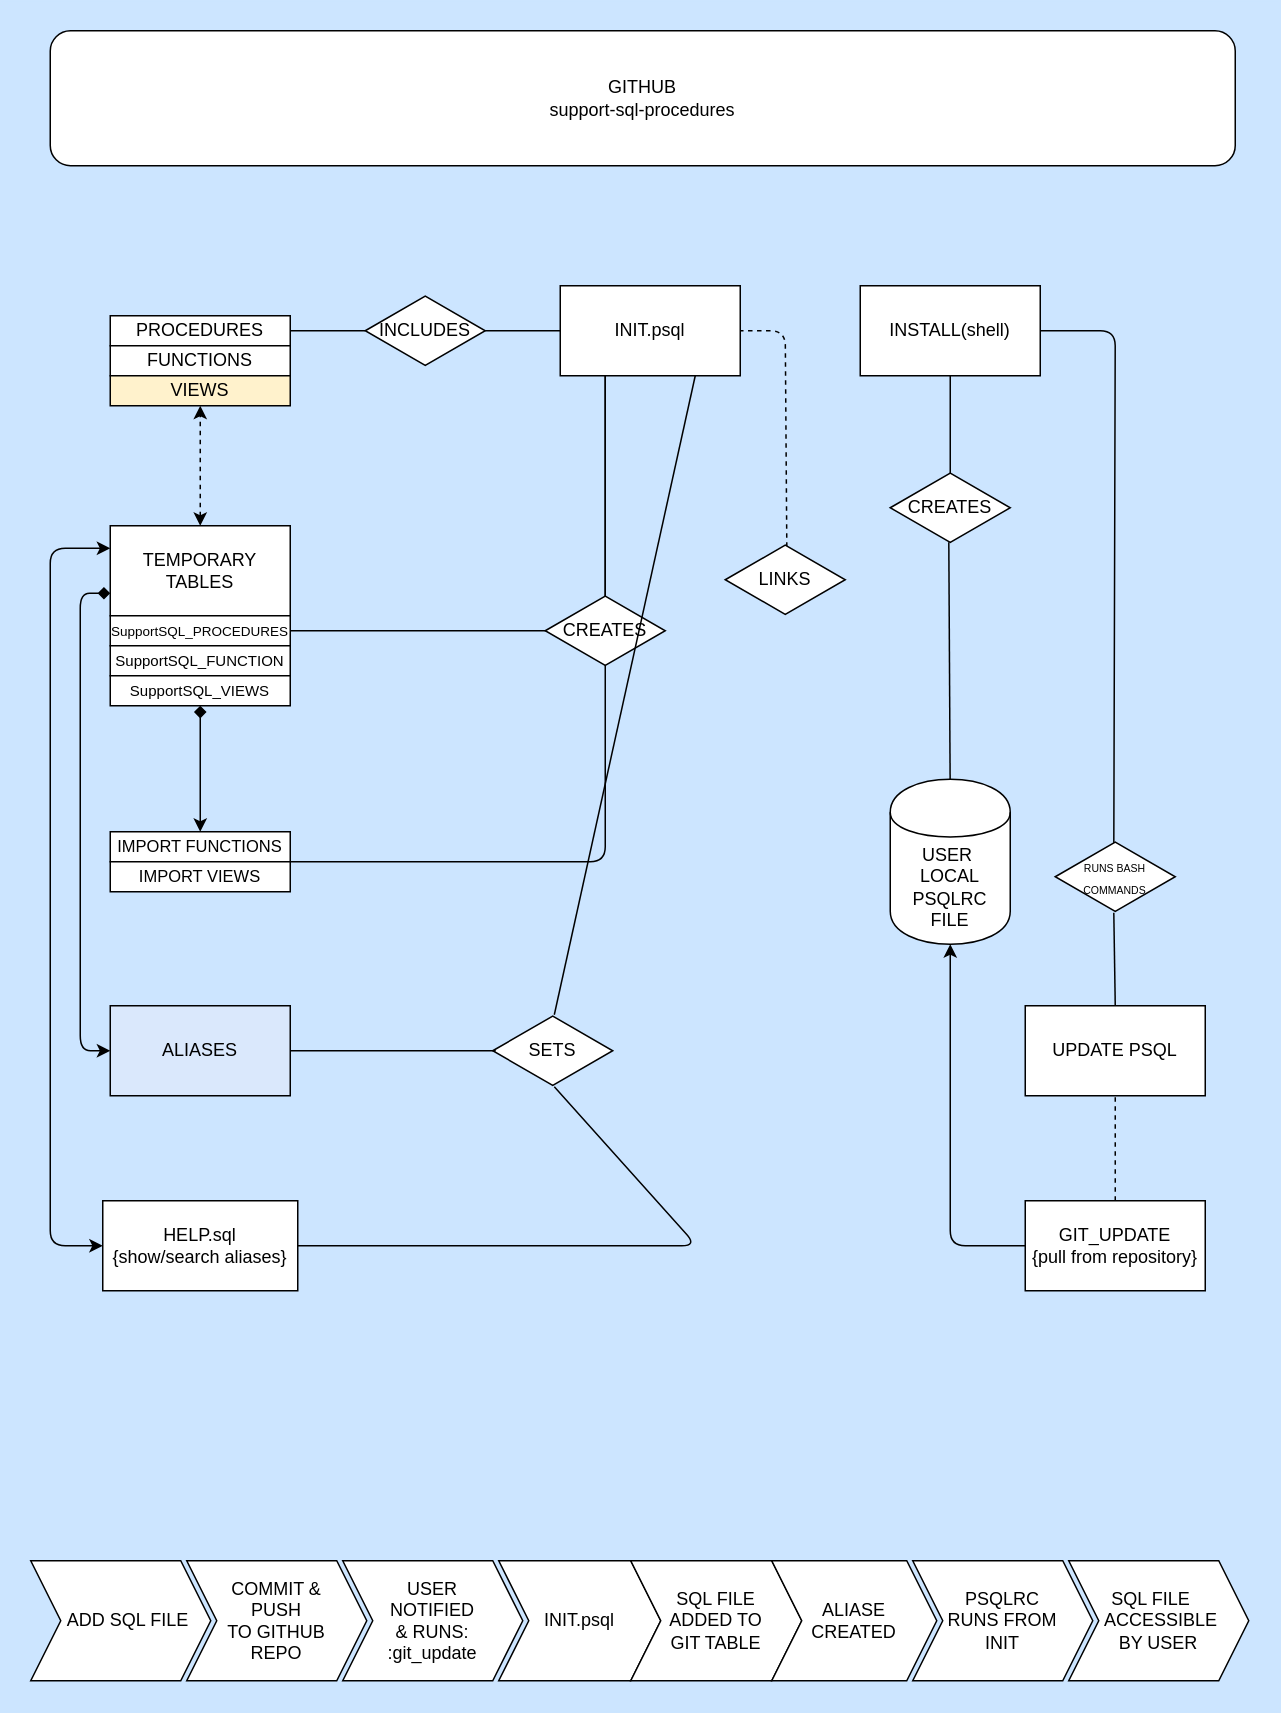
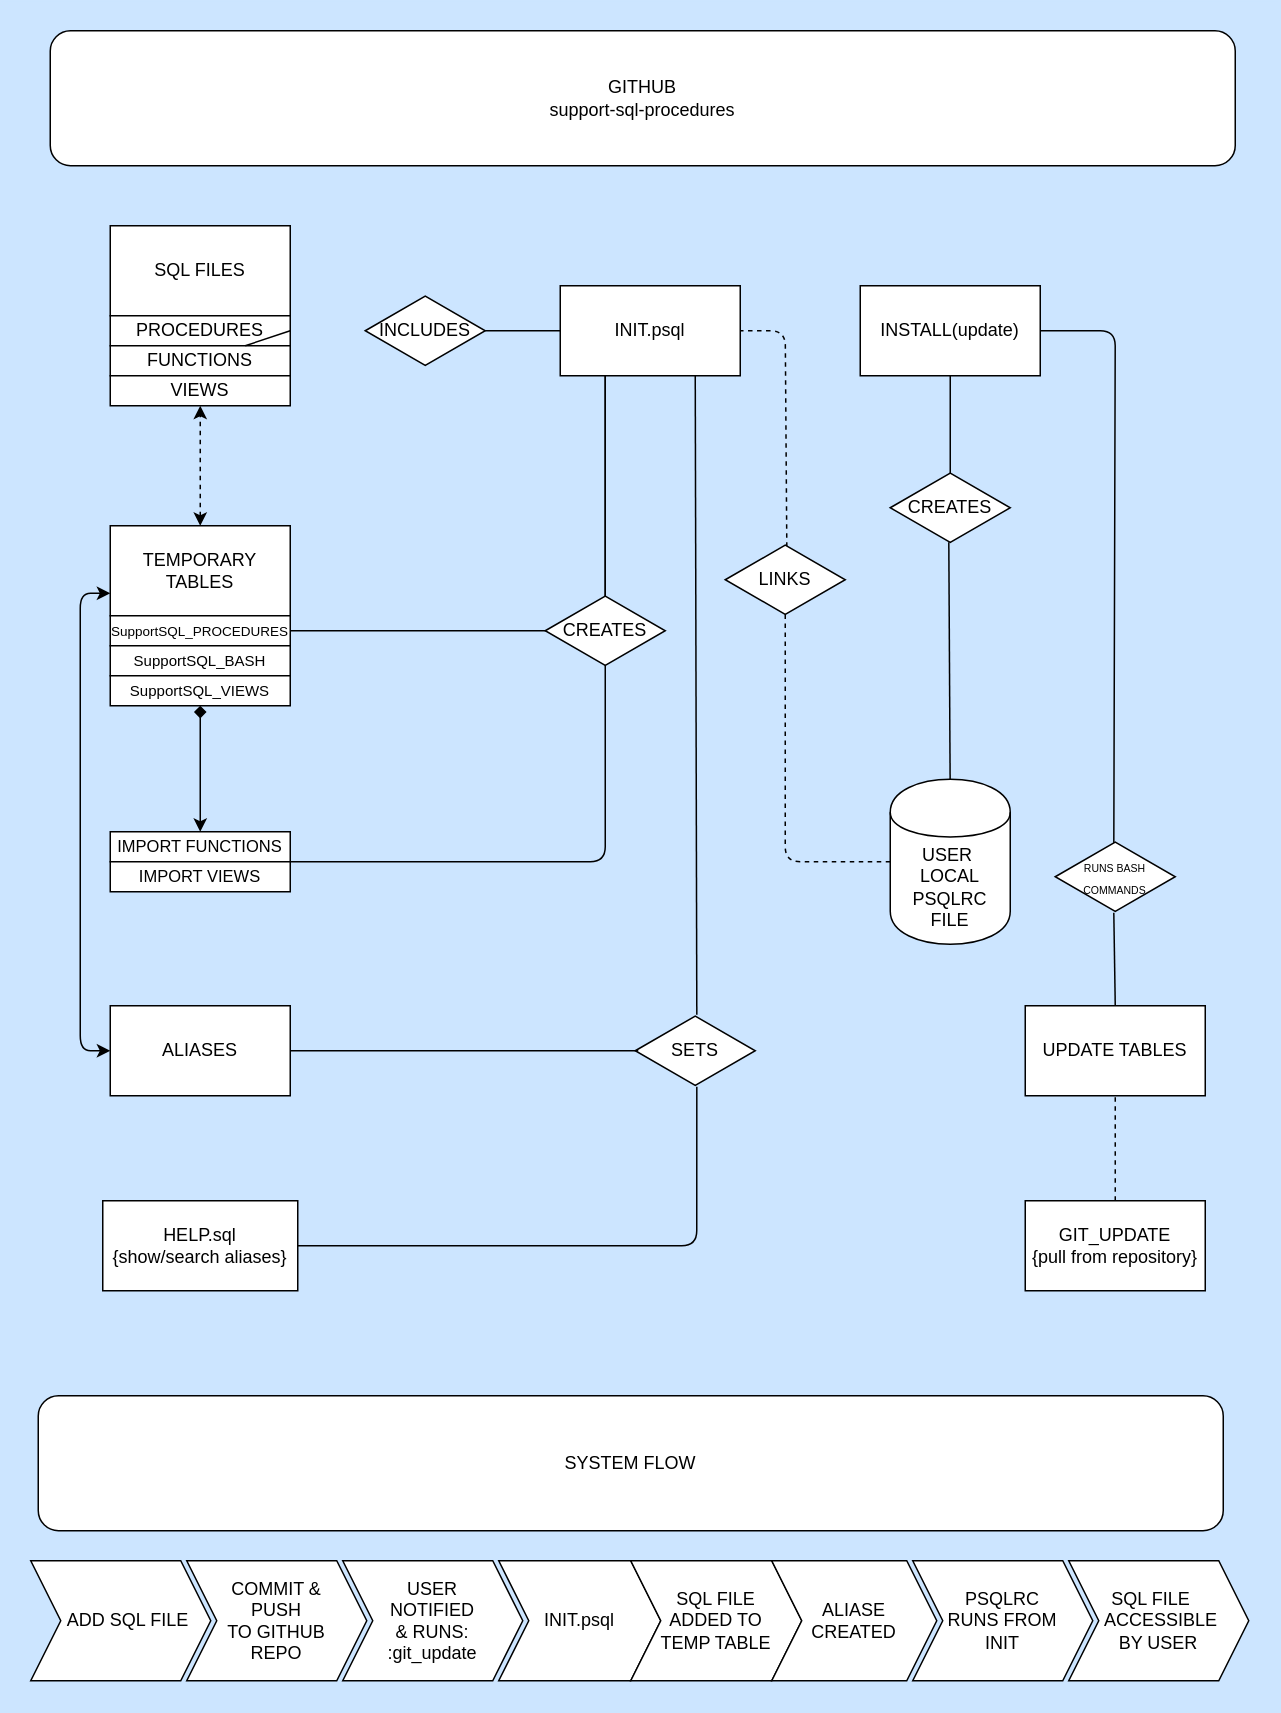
  <mxCell id="0" />
  <mxCell id="1" parent="0" />
  <mxCell id="2" value="GITHUB&lt;br&gt;support-sql-procedures&lt;br&gt;" style="rounded=1;whiteSpace=wrap;html=1;" vertex="1" parent="1"><mxGeometry x="33" y="20" width="790" height="90" as="geometry" /></mxCell>
  <mxCell id="3" value="INIT.psql&lt;br&gt;" style="rounded=0;whiteSpace=wrap;html=1;" vertex="1" parent="1"><mxGeometry x="373" y="190" width="120" height="60" as="geometry" /></mxCell>
- <mxCell id="4" value="INSTALL(shell)&lt;br&gt;" style="rounded=0;whiteSpace=wrap;html=1;" vertex="1" parent="1"><mxGeometry x="573" y="190" width="120" height="60" as="geometry" /></mxCell>
- <mxCell id="5" value="UPDATE PSQL&lt;br&gt;" style="rounded=0;whiteSpace=wrap;html=1;" vertex="1" parent="1"><mxGeometry x="683" y="670" width="120" height="60" as="geometry" /></mxCell>
+ <mxCell id="4" value="INSTALL(update)&lt;br&gt;" style="rounded=0;whiteSpace=wrap;html=1;" vertex="1" parent="1"><mxGeometry x="573" y="190" width="120" height="60" as="geometry" /></mxCell>
+ <mxCell id="5" value="UPDATE TABLES&lt;br&gt;" style="rounded=0;whiteSpace=wrap;html=1;" vertex="1" parent="1"><mxGeometry x="683" y="670" width="120" height="60" as="geometry" /></mxCell>
  <mxCell id="6" value="" style="endArrow=none;html=1;entryX=0.5;entryY=1;entryDx=0;entryDy=0;exitX=0.5;exitY=0.021;exitDx=0;exitDy=0;exitPerimeter=0;" edge="1" parent="1" source="32" target="4"><mxGeometry width="50" height="50" relative="1" as="geometry"><mxPoint x="643" y="336" as="sourcePoint" /><mxPoint x="83" y="880" as="targetPoint" /></mxGeometry></mxCell>
  <mxCell id="7" value="" style="endArrow=none;html=1;entryX=0.488;entryY=0.063;entryDx=0;entryDy=0;exitX=1;exitY=0.5;exitDx=0;exitDy=0;entryPerimeter=0;" edge="1" parent="1" source="4" target="45"><mxGeometry width="50" height="50" relative="1" as="geometry"><mxPoint x="463" y="730" as="sourcePoint" /><mxPoint x="743" y="288" as="targetPoint" /><Array as="points"><mxPoint x="743" y="220" /></Array></mxGeometry></mxCell>
  <mxCell id="8" value="" style="endArrow=none;html=1;exitX=0.5;exitY=0;exitDx=0;exitDy=0;entryX=0.488;entryY=1;entryDx=0;entryDy=0;entryPerimeter=0;" edge="1" parent="1" source="5" target="45"><mxGeometry width="50" height="50" relative="1" as="geometry"><mxPoint x="33" y="930" as="sourcePoint" /><mxPoint x="744" y="380" as="targetPoint" /></mxGeometry></mxCell>
  <mxCell id="9" value="" style="endArrow=none;html=1;entryX=0;entryY=0.5;entryDx=0;entryDy=0;exitX=1;exitY=0.5;exitDx=0;exitDy=0;" edge="1" parent="1" source="22" target="3"><mxGeometry width="50" height="50" relative="1" as="geometry"><mxPoint x="273" y="210" as="sourcePoint" /><mxPoint x="253" y="170" as="targetPoint" /></mxGeometry></mxCell>
  <mxCell id="10" value="" style="endArrow=none;html=1;entryX=0.25;entryY=1;entryDx=0;entryDy=0;exitX=1;exitY=0.5;exitDx=0;exitDy=0;" edge="1" parent="1" source="14" target="3"><mxGeometry width="50" height="50" relative="1" as="geometry"><mxPoint x="333" y="332" as="sourcePoint" /><mxPoint x="383" y="282" as="targetPoint" /><Array as="points"><mxPoint x="403" y="420" /></Array></mxGeometry></mxCell>
  <mxCell id="11" value="" style="endArrow=none;html=1;entryX=0.25;entryY=1;entryDx=0;entryDy=0;exitX=0.75;exitY=1;exitDx=0;exitDy=0;" edge="1" parent="1" source="26" target="3"><mxGeometry width="50" height="50" relative="1" as="geometry"><mxPoint x="233" y="547" as="sourcePoint" /><mxPoint x="123" y="1090" as="targetPoint" /><Array as="points"><mxPoint x="403" y="574" /></Array></mxGeometry></mxCell>
  <mxCell id="12" value="" style="group" vertex="1" connectable="0" parent="1"><mxGeometry x="73" y="350" width="120" height="120" as="geometry" /></mxCell>
  <mxCell id="13" value="TEMPORARY&lt;br&gt;TABLES&lt;br&gt;" style="rounded=0;whiteSpace=wrap;html=1;" vertex="1" parent="12"><mxGeometry width="120" height="60" as="geometry" /></mxCell>
  <mxCell id="14" value="&lt;font style=&quot;font-size: 9px&quot;&gt;SupportSQL_PROCEDURES&lt;/font&gt;" style="rounded=0;whiteSpace=wrap;html=1;align=center;" vertex="1" parent="12"><mxGeometry y="60" width="120" height="20" as="geometry" /></mxCell>
- <mxCell id="15" value="&lt;span&gt;&lt;font style=&quot;font-size: 10px&quot;&gt;SupportSQL_FUNCTION&lt;/font&gt;&lt;/span&gt;" style="rounded=0;whiteSpace=wrap;html=1;align=center;" vertex="1" parent="12"><mxGeometry y="80" width="120" height="20" as="geometry" /></mxCell>
+ <mxCell id="15" value="&lt;span&gt;&lt;font style=&quot;font-size: 10px&quot;&gt;SupportSQL_BASH&lt;/font&gt;&lt;/span&gt;" style="rounded=0;whiteSpace=wrap;html=1;align=center;" vertex="1" parent="12"><mxGeometry y="80" width="120" height="20" as="geometry" /></mxCell>
  <mxCell id="16" value="&lt;span&gt;&lt;font style=&quot;font-size: 10px&quot;&gt;SupportSQL_VIEWS&lt;/font&gt;&lt;/span&gt;" style="rounded=0;whiteSpace=wrap;html=1;align=center;" vertex="1" parent="12"><mxGeometry y="100" width="120" height="20" as="geometry" /></mxCell>
  <mxCell id="17" value="" style="group" vertex="1" connectable="0" parent="1"><mxGeometry x="73" y="150" width="120" height="120" as="geometry" /></mxCell>
+ <mxCell id="18" value="SQL FILES" style="rounded=0;whiteSpace=wrap;html=1;" vertex="1" parent="17"><mxGeometry width="120" height="60" as="geometry" /></mxCell>
  <mxCell id="19" value="PROCEDURES" style="rounded=0;whiteSpace=wrap;html=1;" vertex="1" parent="17"><mxGeometry y="60" width="120" height="20" as="geometry" /></mxCell>
  <mxCell id="20" value="FUNCTIONS" style="rounded=0;whiteSpace=wrap;html=1;" vertex="1" parent="17"><mxGeometry y="80" width="120" height="20" as="geometry" /></mxCell>
- <mxCell id="21" value="VIEWS" style="rounded=0;whiteSpace=wrap;html=1;fillColor=#fff2cc;" vertex="1" parent="17"><mxGeometry y="100" width="120" height="20" as="geometry" /></mxCell>
+ <mxCell id="21" value="VIEWS" style="rounded=0;whiteSpace=wrap;html=1;" vertex="1" parent="17"><mxGeometry y="100" width="120" height="20" as="geometry" /></mxCell>
  <mxCell id="22" value="INCLUDES" style="html=1;whiteSpace=wrap;aspect=fixed;shape=isoRectangle;" vertex="1" parent="1"><mxGeometry x="243" y="196" width="80" height="48" as="geometry" /></mxCell>
- <mxCell id="23" value="" style="endArrow=none;html=1;entryX=0;entryY=0.5;entryDx=0;entryDy=0;exitX=1;exitY=0.5;exitDx=0;exitDy=0;" edge="1" parent="1" source="19" target="22"><mxGeometry width="50" height="50" relative="1" as="geometry"><mxPoint x="193" y="220" as="sourcePoint" /><mxPoint x="373" y="220" as="targetPoint" /></mxGeometry></mxCell>
+ <mxCell id="23" value="" style="endArrow=none;html=1;exitX=1;exitY=0.5;exitDx=0;exitDy=0;" edge="1" parent="1" source="19" target="20"><mxGeometry width="50" height="50" relative="1" as="geometry"><mxPoint x="193" y="220" as="sourcePoint" /><mxPoint x="373" y="220" as="targetPoint" /></mxGeometry></mxCell>
  <mxCell id="24" value="CREATES" style="html=1;whiteSpace=wrap;aspect=fixed;shape=isoRectangle;" vertex="1" parent="1"><mxGeometry x="363" y="396" width="80" height="48" as="geometry" /></mxCell>
  <mxCell id="25" value="" style="group" vertex="1" connectable="0" parent="1"><mxGeometry x="73" y="554" width="120" height="40" as="geometry" /></mxCell>
  <mxCell id="26" value="&lt;font style=&quot;font-size: 11px&quot;&gt;IMPORT FUNCTIONS&lt;/font&gt;" style="rounded=0;whiteSpace=wrap;html=1;" vertex="1" parent="25"><mxGeometry width="120" height="20" as="geometry" /></mxCell>
  <mxCell id="27" value="&lt;font style=&quot;font-size: 11px&quot;&gt;IMPORT VIEWS&lt;/font&gt;" style="rounded=0;whiteSpace=wrap;html=1;" vertex="1" parent="25"><mxGeometry y="20" width="120" height="20" as="geometry" /></mxCell>
- <mxCell id="28" value="SETS" style="html=1;whiteSpace=wrap;aspect=fixed;shape=isoRectangle;" vertex="1" parent="1"><mxGeometry x="328" y="676" width="80" height="48" as="geometry" /></mxCell>
- <mxCell id="29" value="ALIASES" style="rounded=0;whiteSpace=wrap;html=1;align=center;fillColor=#dae8fc;" vertex="1" parent="1"><mxGeometry x="73" y="670" width="120" height="60" as="geometry" /></mxCell>
+ <mxCell id="28" value="SETS" style="html=1;whiteSpace=wrap;aspect=fixed;shape=isoRectangle;" vertex="1" parent="1"><mxGeometry x="423" y="676" width="80" height="48" as="geometry" /></mxCell>
+ <mxCell id="29" value="ALIASES" style="rounded=0;whiteSpace=wrap;html=1;align=center;" vertex="1" parent="1"><mxGeometry x="73" y="670" width="120" height="60" as="geometry" /></mxCell>
  <mxCell id="30" value="" style="endArrow=none;html=1;entryX=0.513;entryY=0;entryDx=0;entryDy=0;entryPerimeter=0;exitX=0.75;exitY=1;exitDx=0;exitDy=0;" edge="1" parent="1" source="3" target="28"><mxGeometry width="50" height="50" relative="1" as="geometry"><mxPoint x="73" y="1040" as="sourcePoint" /><mxPoint x="123" y="990" as="targetPoint" /></mxGeometry></mxCell>
  <mxCell id="31" value="" style="endArrow=none;html=1;exitX=1;exitY=0.5;exitDx=0;exitDy=0;entryX=0.025;entryY=0.5;entryDx=0;entryDy=0;entryPerimeter=0;" edge="1" parent="1" source="29" target="28"><mxGeometry width="50" height="50" relative="1" as="geometry"><mxPoint x="73" y="1040" as="sourcePoint" /><mxPoint x="433" y="610" as="targetPoint" /><Array as="points" /></mxGeometry></mxCell>
  <mxCell id="32" value="CREATES" style="html=1;whiteSpace=wrap;aspect=fixed;shape=isoRectangle;" vertex="1" parent="1"><mxGeometry x="593" y="314" width="80" height="48" as="geometry" /></mxCell>
  <mxCell id="33" value="" style="endArrow=none;html=1;entryX=0.488;entryY=0.979;entryDx=0;entryDy=0;exitX=0.75;exitY=0;exitDx=0;exitDy=0;entryPerimeter=0;" edge="1" parent="1" target="32"><mxGeometry width="50" height="50" relative="1" as="geometry"><mxPoint x="633" y="534" as="sourcePoint" /><mxPoint x="653" y="260" as="targetPoint" /></mxGeometry></mxCell>
  <mxCell id="34" value="" style="endArrow=none;dashed=1;html=1;entryX=1;entryY=0.5;entryDx=0;entryDy=0;exitX=0.513;exitY=0.042;exitDx=0;exitDy=0;exitPerimeter=0;" edge="1" parent="1" source="35" target="3"><mxGeometry width="50" height="50" relative="1" as="geometry"><mxPoint x="33" y="750" as="sourcePoint" /><mxPoint x="83" y="700" as="targetPoint" /><Array as="points"><mxPoint x="523" y="220" /></Array></mxGeometry></mxCell>
  <mxCell id="35" value="LINKS" style="html=1;whiteSpace=wrap;aspect=fixed;shape=isoRectangle;" vertex="1" parent="1"><mxGeometry x="483" y="362" width="80" height="48" as="geometry" /></mxCell>
+ <mxCell id="36" value="" style="endArrow=none;dashed=1;html=1;entryX=0.5;entryY=0.979;entryDx=0;entryDy=0;entryPerimeter=0;exitX=0;exitY=0.5;exitDx=0;exitDy=0;" edge="1" parent="1" source="55" target="35"><mxGeometry width="50" height="50" relative="1" as="geometry"><mxPoint x="543" y="564" as="sourcePoint" /><mxPoint x="83" y="700" as="targetPoint" /><Array as="points"><mxPoint x="523" y="574" /></Array></mxGeometry></mxCell>
  <mxCell id="37" value="GIT_UPDATE&lt;br&gt;{pull from repository}&lt;br&gt;" style="rounded=0;whiteSpace=wrap;html=1;align=center;" vertex="1" parent="1"><mxGeometry x="683" y="800" width="120" height="60" as="geometry" /></mxCell>
  <mxCell id="38" value="" style="endArrow=none;html=1;entryX=0.5;entryY=1;entryDx=0;entryDy=0;exitX=0.5;exitY=0;exitDx=0;exitDy=0;dashed=1;" edge="1" parent="1" source="37" target="5"><mxGeometry width="50" height="50" relative="1" as="geometry"><mxPoint x="33" y="910" as="sourcePoint" /><mxPoint x="83" y="860" as="targetPoint" /></mxGeometry></mxCell>
  <mxCell id="39" value="HELP.sql&lt;br&gt;{show/search aliases}&lt;br&gt;" style="rounded=0;whiteSpace=wrap;html=1;align=center;" vertex="1" parent="1"><mxGeometry x="68" y="800" width="130" height="60" as="geometry" /></mxCell>
  <mxCell id="40" value="" style="endArrow=none;html=1;exitX=1;exitY=0.5;exitDx=0;exitDy=0;entryX=0.513;entryY=1;entryDx=0;entryDy=0;entryPerimeter=0;" edge="1" parent="1" source="39" target="28"><mxGeometry width="50" height="50" relative="1" as="geometry"><mxPoint x="73" y="900" as="sourcePoint" /><mxPoint x="533" y="550" as="targetPoint" /><Array as="points"><mxPoint x="464" y="830" /></Array></mxGeometry></mxCell>
  <mxCell id="41" value="" style="endArrow=classic;startArrow=classic;html=1;entryX=0.5;entryY=1;entryDx=0;entryDy=0;exitX=0.5;exitY=0;exitDx=0;exitDy=0;dashed=1;" edge="1" parent="1" source="13" target="21"><mxGeometry width="50" height="50" relative="1" as="geometry"><mxPoint x="63" y="900" as="sourcePoint" /><mxPoint x="113" y="850" as="targetPoint" /></mxGeometry></mxCell>
  <mxCell id="42" value="" style="endArrow=diamond;startArrow=classic;html=1;entryX=0.5;entryY=1;entryDx=0;entryDy=0;exitX=0.5;exitY=0;exitDx=0;exitDy=0;" edge="1" parent="1" source="26" target="16"><mxGeometry width="50" height="50" relative="1" as="geometry"><mxPoint x="132" y="544" as="sourcePoint" /><mxPoint x="132" y="464" as="targetPoint" /></mxGeometry></mxCell>
- <mxCell id="43" value="" style="endArrow=classic;startArrow=classic;html=1;entryX=0;entryY=0.5;entryDx=0;entryDy=0;exitX=0;exitY=0.25;exitDx=0;exitDy=0;" edge="1" parent="1" source="13" target="39"><mxGeometry width="50" height="50" relative="1" as="geometry"><mxPoint x="33" y="900" as="sourcePoint" /><mxPoint x="83" y="850" as="targetPoint" /><Array as="points"><mxPoint x="33" y="365" /><mxPoint x="33" y="830" /></Array></mxGeometry></mxCell>
- <mxCell id="44" value="" style="endArrow=diamond;startArrow=classic;html=1;entryX=0;entryY=0.75;entryDx=0;entryDy=0;exitX=0;exitY=0.5;exitDx=0;exitDy=0;" edge="1" parent="1" source="29" target="13"><mxGeometry width="50" height="50" relative="1" as="geometry"><mxPoint x="23" y="900" as="sourcePoint" /><mxPoint x="73" y="850" as="targetPoint" /><Array as="points"><mxPoint x="53" y="700" /><mxPoint x="53" y="395" /></Array></mxGeometry></mxCell>
+ <mxCell id="44" value="" style="endArrow=classic;startArrow=classic;html=1;entryX=0;entryY=0.75;entryDx=0;entryDy=0;exitX=0;exitY=0.5;exitDx=0;exitDy=0;" edge="1" parent="1" source="29" target="13"><mxGeometry width="50" height="50" relative="1" as="geometry"><mxPoint x="23" y="900" as="sourcePoint" /><mxPoint x="73" y="850" as="targetPoint" /><Array as="points"><mxPoint x="53" y="700" /><mxPoint x="53" y="395" /></Array></mxGeometry></mxCell>
  <mxCell id="45" value="&lt;font style=&quot;font-size: 7px&quot;&gt;RUNS BASH COMMANDS&lt;/font&gt;" style="html=1;whiteSpace=wrap;aspect=fixed;shape=isoRectangle;" vertex="1" parent="1"><mxGeometry x="703" y="560" width="80" height="48" as="geometry" /></mxCell>
  <mxCell id="46" value="&amp;nbsp; &amp;nbsp;ADD SQL FILE" style="shape=step;perimeter=stepPerimeter;whiteSpace=wrap;html=1;fixedSize=1;align=center;" vertex="1" parent="1"><mxGeometry x="20" y="1040" width="120" height="80" as="geometry" /></mxCell>
  <mxCell id="47" value="COMMIT &amp;amp; &lt;br&gt;PUSH &lt;br&gt;TO GITHUB &lt;br&gt;REPO" style="shape=step;perimeter=stepPerimeter;whiteSpace=wrap;html=1;fixedSize=1;align=center;" vertex="1" parent="1"><mxGeometry x="124" y="1040" width="120" height="80" as="geometry" /></mxCell>
  <mxCell id="48" value="USER &lt;br&gt;NOTIFIED&lt;br&gt;&amp;amp; RUNS:&lt;br&gt;:git_update&lt;br&gt;" style="shape=step;perimeter=stepPerimeter;whiteSpace=wrap;html=1;fixedSize=1;align=center;" vertex="1" parent="1"><mxGeometry x="228" y="1040" width="120" height="80" as="geometry" /></mxCell>
  <mxCell id="49" value="INIT.psql" style="shape=step;perimeter=stepPerimeter;whiteSpace=wrap;html=1;fixedSize=1;align=center;" vertex="1" parent="1"><mxGeometry x="332" y="1040" width="108" height="80" as="geometry" /></mxCell>
- <mxCell id="50" value="SQL FILE &lt;br&gt;ADDED TO &lt;br&gt;GIT TABLE" style="shape=step;perimeter=stepPerimeter;whiteSpace=wrap;html=1;fixedSize=1;align=center;" vertex="1" parent="1"><mxGeometry x="420" y="1040" width="114" height="80" as="geometry" /></mxCell>
+ <mxCell id="50" value="SQL FILE &lt;br&gt;ADDED TO &lt;br&gt;TEMP TABLE" style="shape=step;perimeter=stepPerimeter;whiteSpace=wrap;html=1;fixedSize=1;align=center;" vertex="1" parent="1"><mxGeometry x="420" y="1040" width="114" height="80" as="geometry" /></mxCell>
  <mxCell id="51" value="ALIASE &lt;br&gt;CREATED" style="shape=step;perimeter=stepPerimeter;whiteSpace=wrap;html=1;fixedSize=1;align=center;" vertex="1" parent="1"><mxGeometry x="514" y="1040" width="110" height="80" as="geometry" /></mxCell>
  <mxCell id="52" value="PSQLRC &lt;br&gt;RUNS FROM &lt;br&gt;INIT" style="shape=step;perimeter=stepPerimeter;whiteSpace=wrap;html=1;fixedSize=1;align=center;" vertex="1" parent="1"><mxGeometry x="608" y="1040" width="120" height="80" as="geometry" /></mxCell>
  <mxCell id="53" value="SQL FILE&amp;nbsp; &amp;nbsp; &amp;nbsp;ACCESSIBLE &lt;br&gt;BY USER" style="shape=step;perimeter=stepPerimeter;whiteSpace=wrap;html=1;fixedSize=1;align=center;" vertex="1" parent="1"><mxGeometry x="712" y="1040" width="120" height="80" as="geometry" /></mxCell>
+ <mxCell id="54" value="SYSTEM FLOW&lt;br&gt;" style="rounded=1;whiteSpace=wrap;html=1;" vertex="1" parent="1"><mxGeometry x="25" y="930" width="790" height="90" as="geometry" /></mxCell>
  <mxCell id="55" value="USER&amp;nbsp;&lt;br&gt;LOCAL PSQLRC&lt;br&gt;FILE" style="shape=cylinder;whiteSpace=wrap;html=1;boundedLbl=1;backgroundOutline=1;" vertex="1" parent="1"><mxGeometry x="593" y="519" width="80" height="110" as="geometry" /></mxCell>
- <mxCell id="56" value="" style="endArrow=classic;html=1;entryX=0.5;entryY=1;entryDx=0;entryDy=0;exitX=0;exitY=0.5;exitDx=0;exitDy=0;" edge="1" parent="1" source="37" target="55"><mxGeometry width="50" height="50" relative="1" as="geometry"><mxPoint x="608" y="825" as="sourcePoint" /><mxPoint x="658" y="775" as="targetPoint" /><Array as="points"><mxPoint x="633" y="830" /></Array></mxGeometry></mxCell>
